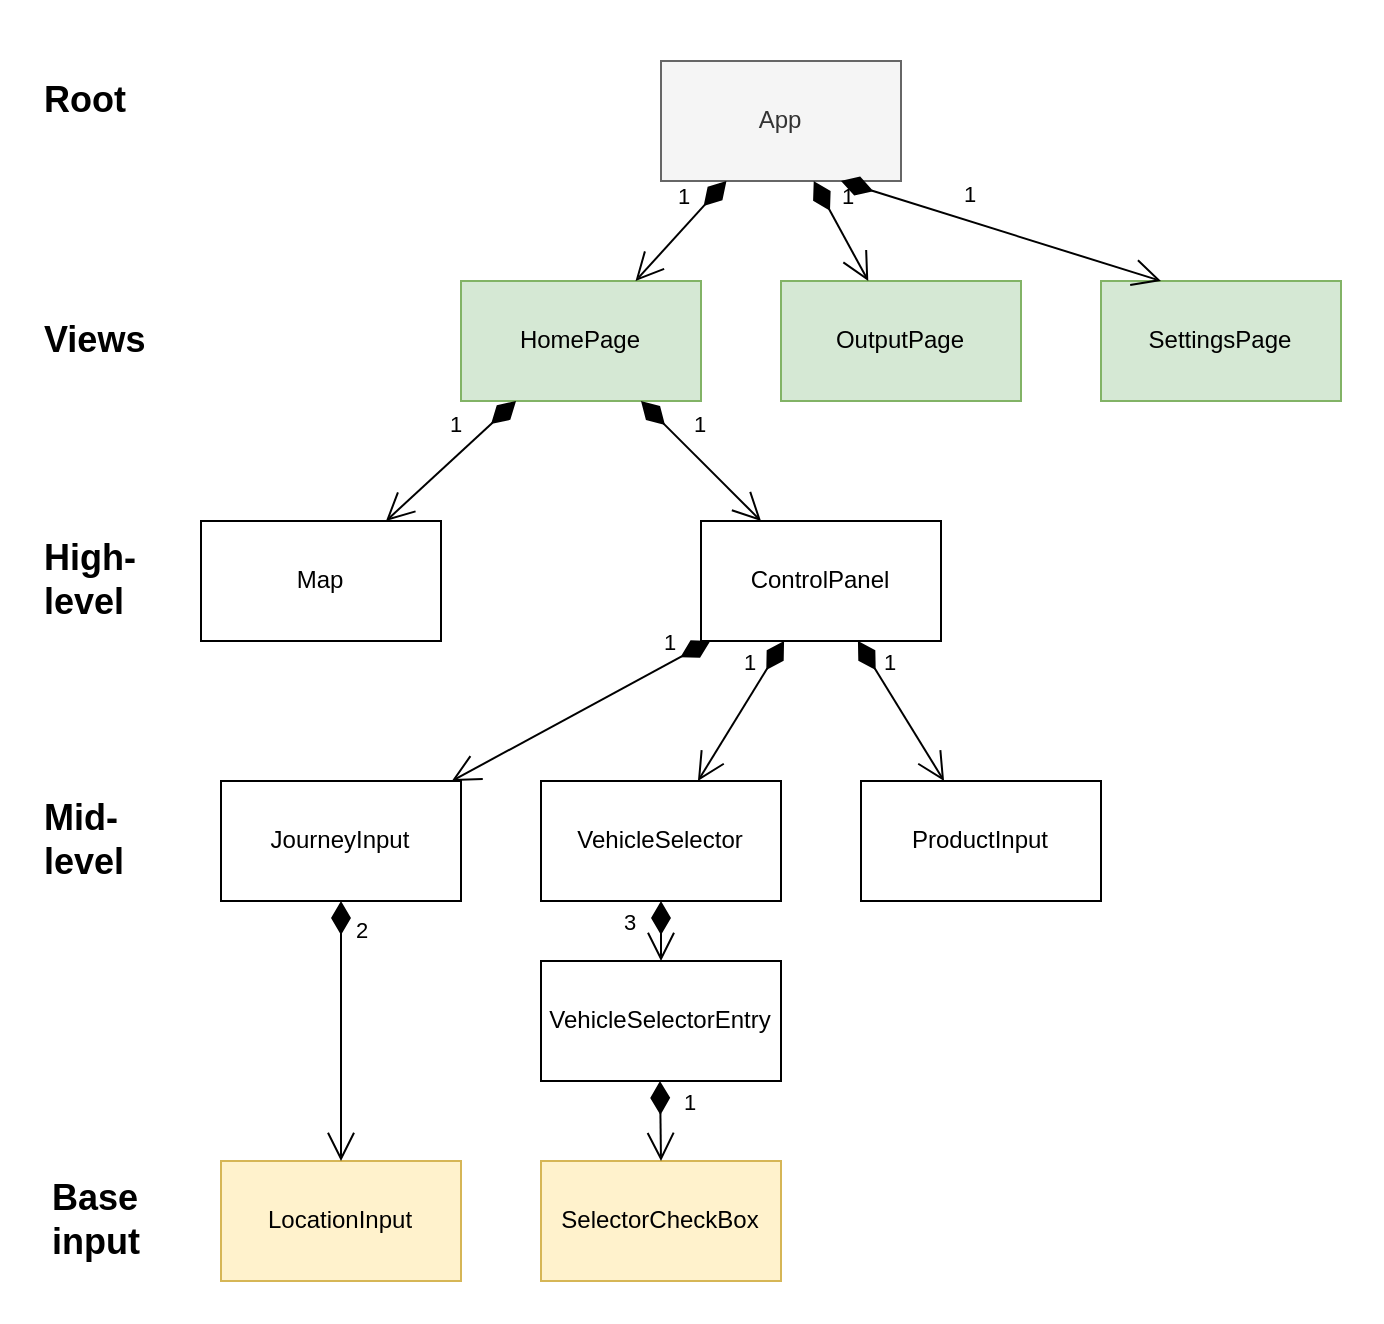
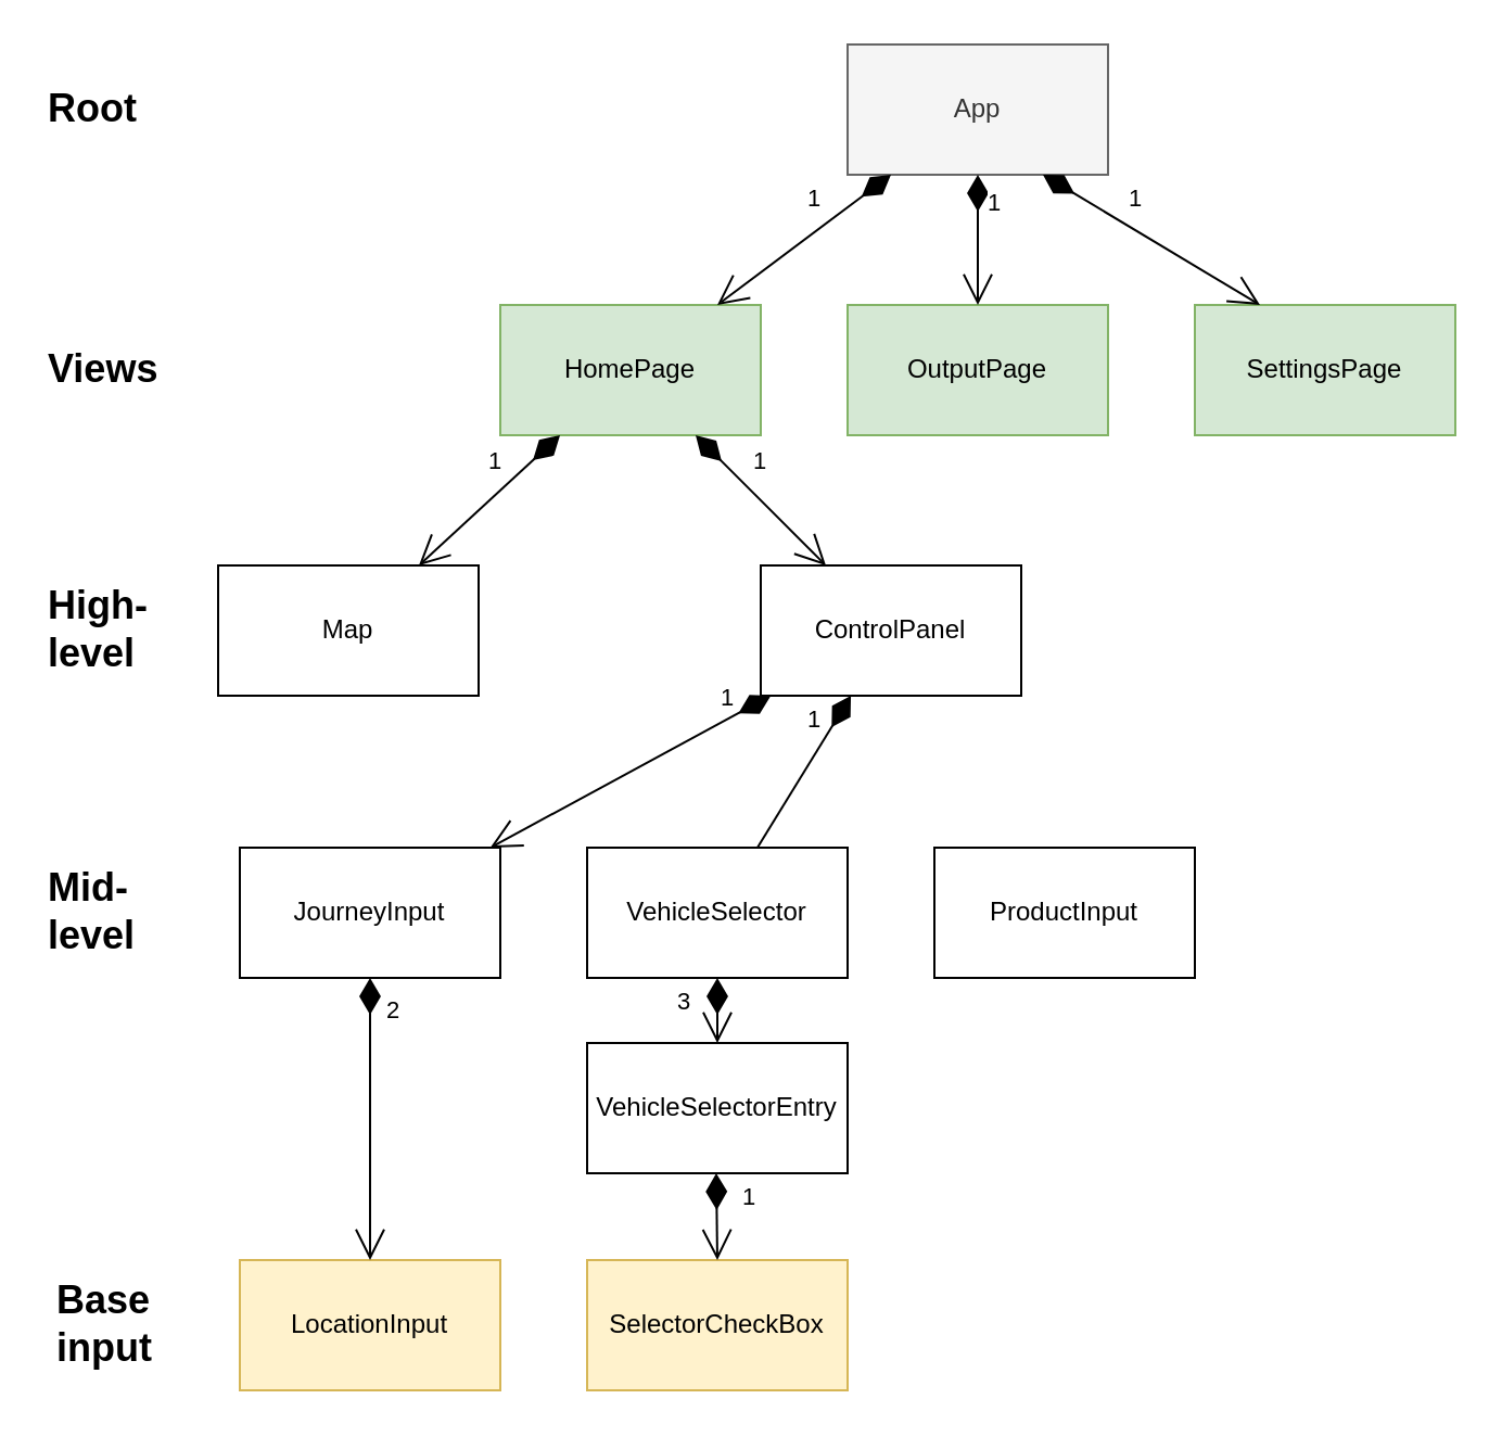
  <mxCell id="0" />
  <mxCell id="1" parent="0" />
  <mxCell id="2" value="HomePage" style="rounded=0;whiteSpace=wrap;html=1;fillColor=#d5e8d4;strokeColor=#82b366;" parent="1" vertex="1"><mxGeometry x="230" y="140" width="120" height="60" as="geometry" /></mxCell>
  <mxCell id="3" value="Map" style="rounded=0;whiteSpace=wrap;html=1;" parent="1" vertex="1"><mxGeometry x="100" y="260" width="120" height="60" as="geometry" /></mxCell>
  <mxCell id="4" value="ControlPanel" style="rounded=0;whiteSpace=wrap;html=1;" parent="1" vertex="1"><mxGeometry x="350" y="260" width="120" height="60" as="geometry" /></mxCell>
  <mxCell id="5" value="OutputPage" style="rounded=0;whiteSpace=wrap;html=1;fillColor=#d5e8d4;strokeColor=#82b366;" parent="1" vertex="1"><mxGeometry x="390" y="140" width="120" height="60" as="geometry" /></mxCell>
  <mxCell id="6" value="JourneyInput" style="rounded=0;whiteSpace=wrap;html=1;" parent="1" vertex="1"><mxGeometry x="110" y="390" width="120" height="60" as="geometry" /></mxCell>
  <mxCell id="7" value="LocationInput" style="rounded=0;whiteSpace=wrap;html=1;fillColor=#fff2cc;strokeColor=#d6b656;" parent="1" vertex="1"><mxGeometry x="110" y="580" width="120" height="60" as="geometry" /></mxCell>
  <mxCell id="8" value="VehicleSelector" style="rounded=0;whiteSpace=wrap;html=1;" parent="1" vertex="1"><mxGeometry x="270" y="390" width="120" height="60" as="geometry" /></mxCell>
  <mxCell id="9" value="VehicleSelectorEntry" style="rounded=0;whiteSpace=wrap;html=1;" parent="1" vertex="1"><mxGeometry x="270" y="480" width="120" height="60" as="geometry" /></mxCell>
  <mxCell id="10" value="SelectorCheckBox" style="rounded=0;whiteSpace=wrap;html=1;fillColor=#fff2cc;strokeColor=#d6b656;" parent="1" vertex="1"><mxGeometry x="270" y="580" width="120" height="60" as="geometry" /></mxCell>
  <mxCell id="11" value="ProductInput" style="rounded=0;whiteSpace=wrap;html=1;" parent="1" vertex="1"><mxGeometry x="430" y="390" width="120" height="60" as="geometry" /></mxCell>
- <mxCell id="12" value="App" style="rounded=0;whiteSpace=wrap;html=1;fillColor=#f5f5f5;strokeColor=#666666;fontColor=#333333;" parent="1" vertex="1"><mxGeometry x="330" y="30" width="120" height="60" as="geometry" /></mxCell>
+ <mxCell id="12" value="App" style="rounded=0;whiteSpace=wrap;html=1;fillColor=#f5f5f5;strokeColor=#666666;fontColor=#333333;" parent="1" vertex="1"><mxGeometry x="390" width="120" height="60" as="geometry" y="20" /></mxCell>
  <mxCell id="13" value="&lt;font style=&quot;font-size: 18px&quot;&gt;&lt;b&gt;Root&lt;/b&gt;&lt;/font&gt;" style="text;html=1;align=left;verticalAlign=middle;resizable=0;points=[];autosize=1;" parent="1" vertex="1"><mxGeometry y="40" width="60" height="20" as="geometry" x="20" /></mxCell>
  <mxCell id="14" value="&lt;font style=&quot;font-size: 18px&quot;&gt;&lt;b&gt;Views&lt;/b&gt;&lt;/font&gt;" style="text;html=1;align=left;verticalAlign=middle;resizable=0;points=[];autosize=1;" parent="1" vertex="1"><mxGeometry y="160" width="70" height="20" as="geometry" x="20" /></mxCell>
  <mxCell id="15" value="&lt;font style=&quot;font-size: 18px&quot;&gt;&lt;b&gt;&lt;font&gt;Hig&lt;/font&gt;&lt;font&gt;&lt;font&gt;h-&lt;br&gt;&lt;/font&gt;level&lt;/font&gt;&lt;/b&gt;&lt;/font&gt;" style="text;html=1;align=left;verticalAlign=middle;resizable=0;points=[];autosize=1;" parent="1" vertex="1"><mxGeometry y="270" width="60" height="40" as="geometry" x="20" /></mxCell>
  <mxCell id="16" value="&lt;div style=&quot;text-align: left&quot;&gt;&lt;b&gt;&lt;font style=&quot;font-size: 18px&quot;&gt;Base&lt;/font&gt;&lt;/b&gt;&lt;/div&gt;&lt;b&gt;&lt;div style=&quot;text-align: left&quot;&gt;&lt;b&gt;&lt;font style=&quot;font-size: 18px&quot;&gt;input&amp;nbsp;&lt;/font&gt;&lt;/b&gt;&lt;/div&gt;&lt;/b&gt;" style="text;html=1;align=center;verticalAlign=middle;resizable=0;points=[];autosize=1;" parent="1" vertex="1"><mxGeometry y="590" width="60" height="40" as="geometry" x="20" /></mxCell>
  <mxCell id="17" value="1" style="endArrow=open;html=1;endSize=12;startArrow=diamondThin;startSize=14;startFill=1;align=left;verticalAlign=bottom;" parent="1" source="12" target="2" edge="1"><mxGeometry x="-0.12" y="-8" relative="1" as="geometry"><mxPoint x="210" y="80" as="sourcePoint" /><mxPoint x="370" y="80" as="targetPoint" /><mxPoint as="offset" /></mxGeometry></mxCell>
  <mxCell id="18" value="1" style="endArrow=open;html=1;endSize=12;startArrow=diamondThin;startSize=14;startFill=1;align=left;verticalAlign=bottom;" parent="1" source="12" target="5" edge="1"><mxGeometry x="-0.256" y="3" relative="1" as="geometry"><mxPoint x="420" y="90" as="sourcePoint" /><mxPoint x="340" y="150" as="targetPoint" /><mxPoint as="offset" /></mxGeometry></mxCell>
  <mxCell id="19" value="1" style="endArrow=open;html=1;endSize=12;startArrow=diamondThin;startSize=14;startFill=1;align=left;verticalAlign=bottom;" parent="1" source="2" target="3" edge="1"><mxGeometry x="-0.12" y="-8" relative="1" as="geometry"><mxPoint x="420" y="90" as="sourcePoint" /><mxPoint x="340" y="150" as="targetPoint" /><mxPoint as="offset" /></mxGeometry></mxCell>
  <mxCell id="20" value="1" style="endArrow=open;html=1;endSize=12;startArrow=diamondThin;startSize=14;startFill=1;align=left;verticalAlign=bottom;" parent="1" source="2" target="4" edge="1"><mxGeometry x="-0.256" y="3" relative="1" as="geometry"><mxPoint x="505" y="90" as="sourcePoint" /><mxPoint x="595" y="150" as="targetPoint" /><mxPoint as="offset" /></mxGeometry></mxCell>
  <mxCell id="21" value="1" style="endArrow=open;html=1;endSize=12;startArrow=diamondThin;startSize=14;startFill=1;align=left;verticalAlign=bottom;" parent="1" source="4" target="6" edge="1"><mxGeometry x="-0.641" y="-3" relative="1" as="geometry"><mxPoint x="267.5" y="210" as="sourcePoint" /><mxPoint x="202.5" y="270" as="targetPoint" /><mxPoint as="offset" /></mxGeometry></mxCell>
- <mxCell id="22" value="1" style="endArrow=open;html=1;endSize=12;startArrow=diamondThin;startSize=14;startFill=1;align=left;verticalAlign=bottom;" parent="1" source="4" target="8" edge="1"><mxGeometry x="-0.311" y="-8" relative="1" as="geometry"><mxPoint x="364.615" y="330" as="sourcePoint" /><mxPoint x="235.385" y="400" as="targetPoint" /><mxPoint as="offset" /></mxGeometry></mxCell>
- <mxCell id="23" value="1" style="endArrow=open;html=1;endSize=12;startArrow=diamondThin;startSize=14;startFill=1;align=left;verticalAlign=bottom;" parent="1" source="4" target="11" edge="1"><mxGeometry x="-0.438" y="-1" relative="1" as="geometry"><mxPoint x="401.538" y="330" as="sourcePoint" /><mxPoint x="358.462" y="400" as="targetPoint" /><mxPoint as="offset" /></mxGeometry></mxCell>
+ <mxCell id="22" value="1" style="endArrow=none;html=1;endSize=12;startArrow=diamondThin;startSize=14;startFill=1;align=left;verticalAlign=bottom;" parent="1" source="4" target="8" edge="1"><mxGeometry x="-0.311" y="-8" relative="1" as="geometry"><mxPoint x="364.615" y="330" as="sourcePoint" /><mxPoint x="235.385" y="400" as="targetPoint" /><mxPoint as="offset" /></mxGeometry></mxCell>
  <mxCell id="24" value="3" style="endArrow=open;html=1;endSize=12;startArrow=diamondThin;startSize=14;startFill=1;align=left;verticalAlign=bottom;" parent="1" source="8" target="9" edge="1"><mxGeometry x="0.333" y="-20" relative="1" as="geometry"><mxPoint x="401.538" y="330" as="sourcePoint" /><mxPoint x="358.462" y="400" as="targetPoint" /><mxPoint as="offset" /></mxGeometry></mxCell>
  <mxCell id="25" value="2" style="endArrow=open;html=1;endSize=12;startArrow=diamondThin;startSize=14;startFill=1;align=left;verticalAlign=bottom;" parent="1" source="6" target="7" edge="1"><mxGeometry x="-0.632" y="6" relative="1" as="geometry"><mxPoint x="205.263" y="460" as="sourcePoint" /><mxPoint x="314.737" y="590" as="targetPoint" /><mxPoint as="offset" /></mxGeometry></mxCell>
  <mxCell id="26" value="&lt;font style=&quot;font-size: 18px&quot;&gt;&lt;b&gt;&lt;font&gt;&lt;font&gt;Mid-&lt;br&gt;&lt;/font&gt;level&lt;/font&gt;&lt;/b&gt;&lt;/font&gt;" style="text;html=1;align=left;verticalAlign=middle;resizable=0;points=[];autosize=1;" parent="1" vertex="1"><mxGeometry y="400" width="60" height="40" as="geometry" x="20" /></mxCell>
  <mxCell id="27" value="1" style="endArrow=open;html=1;endSize=12;startArrow=diamondThin;startSize=14;startFill=1;align=left;verticalAlign=bottom;" parent="1" edge="1"><mxGeometry x="0.006" y="10" relative="1" as="geometry"><mxPoint x="329.5" y="540" as="sourcePoint" /><mxPoint x="330" y="580" as="targetPoint" /><mxPoint as="offset" /></mxGeometry></mxCell>
  <mxCell id="28" value="SettingsPage" style="rounded=0;whiteSpace=wrap;html=1;fillColor=#d5e8d4;strokeColor=#82b366;" vertex="1" parent="1"><mxGeometry x="550" y="140" width="120" height="60" as="geometry" /></mxCell>
  <mxCell id="29" value="1" style="endArrow=open;html=1;endSize=12;startArrow=diamondThin;startSize=14;startFill=1;align=left;verticalAlign=bottom;entryX=0.25;entryY=0;entryDx=0;entryDy=0;exitX=0.75;exitY=1;exitDx=0;exitDy=0;" edge="1" parent="1" source="12" target="28"><mxGeometry x="-0.256" y="3" relative="1" as="geometry"><mxPoint x="460" y="90" as="sourcePoint" /><mxPoint x="460" y="150" as="targetPoint" /><mxPoint as="offset" /></mxGeometry></mxCell>
